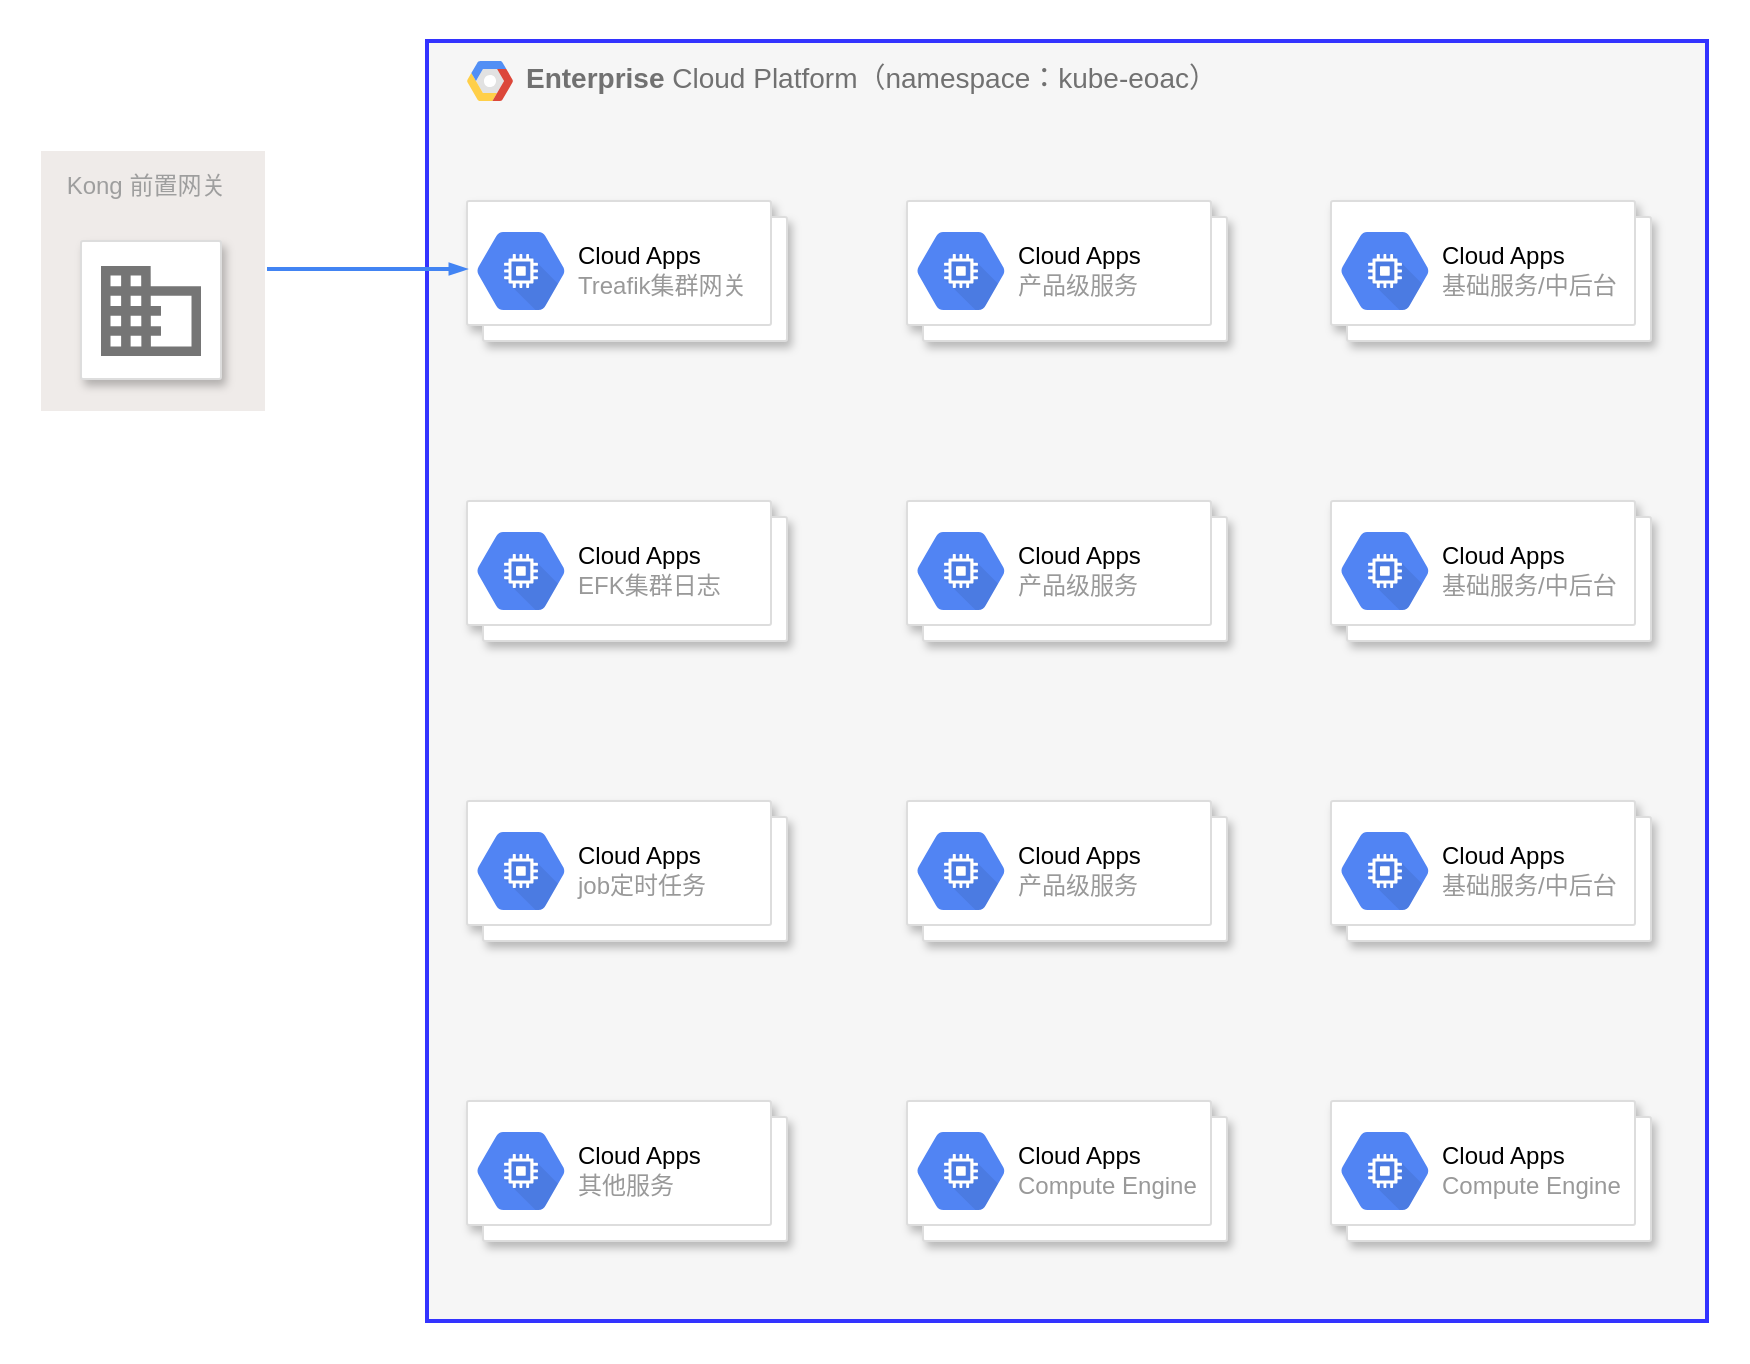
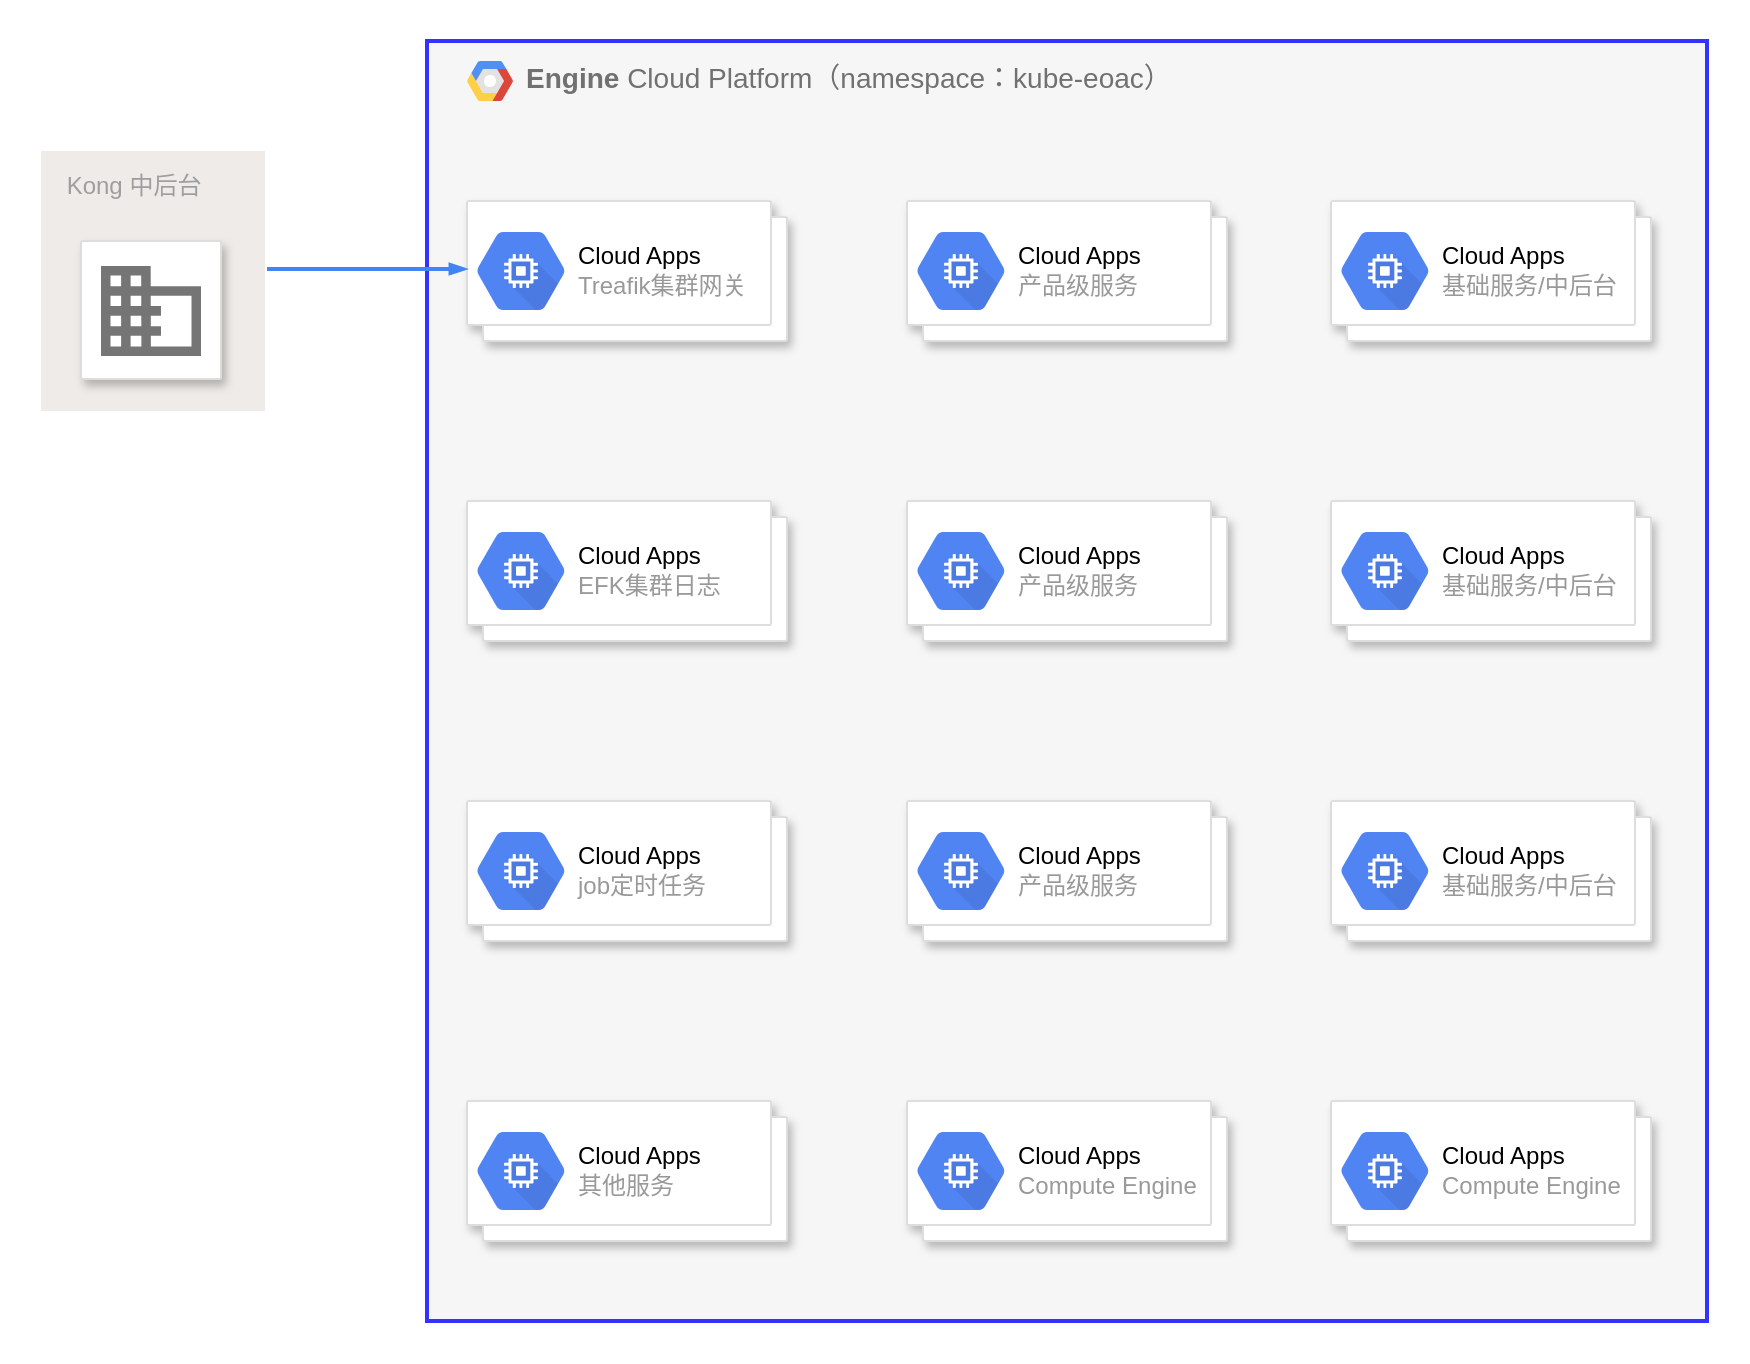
  <mxCell id="0" />
  <mxCell id="1" parent="0" />
- <mxCell id="2" value="&lt;b&gt;Enterprise&amp;nbsp;&lt;/b&gt;Cloud Platform（namespace：kube-eoac）" style="fillColor=#F6F6F6;strokeColor=#3333FF;shadow=0;gradientColor=none;fontSize=14;align=left;spacing=10;fontColor=#717171;9E9E9E;verticalAlign=top;spacingTop=-4;fontStyle=0;spacingLeft=40;html=1;strokeWidth=2;" parent="1" vertex="1"><mxGeometry x="213" y="20" width="640" height="640" as="geometry" /></mxCell>
+ <mxCell id="2" value="&lt;b&gt;Engine&amp;nbsp;&lt;/b&gt;Cloud Platform（namespace：kube-eoac）" style="fillColor=#F6F6F6;strokeColor=#3333FF;shadow=0;gradientColor=none;fontSize=14;align=left;spacing=10;fontColor=#717171;9E9E9E;verticalAlign=top;spacingTop=-4;fontStyle=0;spacingLeft=40;html=1;strokeWidth=2;" parent="1" vertex="1"><mxGeometry x="213" y="20" width="640" height="640" as="geometry" /></mxCell>
  <mxCell id="3" value="" style="shape=mxgraph.gcp2.google_cloud_platform;fillColor=#F6F6F6;strokeColor=none;shadow=0;gradientColor=none;" parent="2" vertex="1"><mxGeometry width="23" height="20" relative="1" as="geometry"><mxPoint x="20" y="10" as="offset" /></mxGeometry></mxCell>
  <mxCell id="4" value="" style="shape=mxgraph.gcp2.doubleRect;strokeColor=#dddddd;fillColor=#ffffff;shadow=1;strokeWidth=1;fontSize=12;fontColor=#9E9E9E;align=center;html=1;" parent="2" vertex="1"><mxGeometry x="20" y="230" width="160" height="70" as="geometry" /></mxCell>
  <mxCell id="5" value="&lt;font color=&quot;#000000&quot;&gt;Cloud Apps&lt;/font&gt;&lt;br&gt;EFK集群日志&lt;br&gt;" style="dashed=0;connectable=0;html=1;fillColor=#5184F3;strokeColor=none;shape=mxgraph.gcp2.compute_engine;part=1;labelPosition=right;verticalLabelPosition=middle;align=left;verticalAlign=middle;spacingLeft=5;fontColor=#999999;fontSize=12;" parent="4" vertex="1"><mxGeometry y="0.5" width="44" height="39" relative="1" as="geometry"><mxPoint x="5" y="-19.5" as="offset" /></mxGeometry></mxCell>
  <mxCell id="6" value="" style="shape=mxgraph.gcp2.doubleRect;strokeColor=#dddddd;fillColor=#ffffff;shadow=1;strokeWidth=1;fontSize=12;fontColor=#9E9E9E;align=center;html=1;" vertex="1" parent="2"><mxGeometry x="20" y="80" width="160" height="70" as="geometry" /></mxCell>
  <mxCell id="7" value="&lt;font color=&quot;#000000&quot;&gt;Cloud Apps&lt;/font&gt;&lt;br&gt;Treafik集群网关&lt;br&gt;" style="dashed=0;connectable=0;html=1;fillColor=#5184F3;strokeColor=none;shape=mxgraph.gcp2.compute_engine;part=1;labelPosition=right;verticalLabelPosition=middle;align=left;verticalAlign=middle;spacingLeft=5;fontColor=#999999;fontSize=12;" vertex="1" parent="6"><mxGeometry y="0.5" width="44" height="39" relative="1" as="geometry"><mxPoint x="5" y="-19.5" as="offset" /></mxGeometry></mxCell>
  <mxCell id="8" value="" style="shape=mxgraph.gcp2.doubleRect;strokeColor=#dddddd;fillColor=#ffffff;shadow=1;strokeWidth=1;fontSize=12;fontColor=#9E9E9E;align=center;html=1;" vertex="1" parent="2"><mxGeometry x="20" y="380" width="160" height="70" as="geometry" /></mxCell>
  <mxCell id="9" value="&lt;font color=&quot;#000000&quot;&gt;Cloud Apps&lt;/font&gt;&lt;br&gt;job定时任务&lt;br&gt;" style="dashed=0;connectable=0;html=1;fillColor=#5184F3;strokeColor=none;shape=mxgraph.gcp2.compute_engine;part=1;labelPosition=right;verticalLabelPosition=middle;align=left;verticalAlign=middle;spacingLeft=5;fontColor=#999999;fontSize=12;" vertex="1" parent="8"><mxGeometry y="0.5" width="44" height="39" relative="1" as="geometry"><mxPoint x="5" y="-19.5" as="offset" /></mxGeometry></mxCell>
  <mxCell id="10" value="" style="shape=mxgraph.gcp2.doubleRect;strokeColor=#dddddd;fillColor=#ffffff;shadow=1;strokeWidth=1;fontSize=12;fontColor=#9E9E9E;align=center;html=1;" vertex="1" parent="2"><mxGeometry x="20" y="530" width="160" height="70" as="geometry" /></mxCell>
  <mxCell id="11" value="&lt;font color=&quot;#000000&quot;&gt;Cloud Apps&lt;/font&gt;&lt;br&gt;其他服务&lt;br&gt;" style="dashed=0;connectable=0;html=1;fillColor=#5184F3;strokeColor=none;shape=mxgraph.gcp2.compute_engine;part=1;labelPosition=right;verticalLabelPosition=middle;align=left;verticalAlign=middle;spacingLeft=5;fontColor=#999999;fontSize=12;" vertex="1" parent="10"><mxGeometry y="0.5" width="44" height="39" relative="1" as="geometry"><mxPoint x="5" y="-19.5" as="offset" /></mxGeometry></mxCell>
  <mxCell id="12" value="" style="shape=mxgraph.gcp2.doubleRect;strokeColor=#dddddd;fillColor=#ffffff;shadow=1;strokeWidth=1;fontSize=12;fontColor=#9E9E9E;align=center;html=1;" vertex="1" parent="2"><mxGeometry x="240" y="230" width="160" height="70" as="geometry" /></mxCell>
  <mxCell id="13" value="&lt;font color=&quot;#000000&quot;&gt;Cloud Apps&lt;/font&gt;&lt;br&gt;产品级服务&lt;br&gt;" style="dashed=0;connectable=0;html=1;fillColor=#5184F3;strokeColor=none;shape=mxgraph.gcp2.compute_engine;part=1;labelPosition=right;verticalLabelPosition=middle;align=left;verticalAlign=middle;spacingLeft=5;fontColor=#999999;fontSize=12;" vertex="1" parent="12"><mxGeometry y="0.5" width="44" height="39" relative="1" as="geometry"><mxPoint x="5" y="-19.5" as="offset" /></mxGeometry></mxCell>
  <mxCell id="14" value="" style="shape=mxgraph.gcp2.doubleRect;strokeColor=#dddddd;fillColor=#ffffff;shadow=1;strokeWidth=1;fontSize=12;fontColor=#9E9E9E;align=center;html=1;" vertex="1" parent="2"><mxGeometry x="240" y="80" width="160" height="70" as="geometry" /></mxCell>
  <mxCell id="15" value="&lt;font color=&quot;#000000&quot;&gt;Cloud Apps&lt;/font&gt;&lt;br&gt;产品级服务&lt;br&gt;" style="dashed=0;connectable=0;html=1;fillColor=#5184F3;strokeColor=none;shape=mxgraph.gcp2.compute_engine;part=1;labelPosition=right;verticalLabelPosition=middle;align=left;verticalAlign=middle;spacingLeft=5;fontColor=#999999;fontSize=12;" vertex="1" parent="14"><mxGeometry y="0.5" width="44" height="39" relative="1" as="geometry"><mxPoint x="5" y="-19.5" as="offset" /></mxGeometry></mxCell>
  <mxCell id="16" value="" style="shape=mxgraph.gcp2.doubleRect;strokeColor=#dddddd;fillColor=#ffffff;shadow=1;strokeWidth=1;fontSize=12;fontColor=#9E9E9E;align=center;html=1;" vertex="1" parent="2"><mxGeometry x="240" y="380" width="160" height="70" as="geometry" /></mxCell>
  <mxCell id="17" value="&lt;font color=&quot;#000000&quot;&gt;Cloud Apps&lt;br&gt;&lt;/font&gt;产品级服务&lt;br&gt;" style="dashed=0;connectable=0;html=1;fillColor=#5184F3;strokeColor=none;shape=mxgraph.gcp2.compute_engine;part=1;labelPosition=right;verticalLabelPosition=middle;align=left;verticalAlign=middle;spacingLeft=5;fontColor=#999999;fontSize=12;" vertex="1" parent="16"><mxGeometry y="0.5" width="44" height="39" relative="1" as="geometry"><mxPoint x="5" y="-19.5" as="offset" /></mxGeometry></mxCell>
  <mxCell id="18" value="" style="shape=mxgraph.gcp2.doubleRect;strokeColor=#dddddd;fillColor=#ffffff;shadow=1;strokeWidth=1;fontSize=12;fontColor=#9E9E9E;align=center;html=1;" vertex="1" parent="2"><mxGeometry x="240" y="530" width="160" height="70" as="geometry" /></mxCell>
  <mxCell id="19" value="&lt;font color=&quot;#000000&quot;&gt;Cloud Apps&lt;/font&gt;&lt;br&gt;Compute Engine" style="dashed=0;connectable=0;html=1;fillColor=#5184F3;strokeColor=none;shape=mxgraph.gcp2.compute_engine;part=1;labelPosition=right;verticalLabelPosition=middle;align=left;verticalAlign=middle;spacingLeft=5;fontColor=#999999;fontSize=12;" vertex="1" parent="18"><mxGeometry y="0.5" width="44" height="39" relative="1" as="geometry"><mxPoint x="5" y="-19.5" as="offset" /></mxGeometry></mxCell>
  <mxCell id="20" value="" style="shape=mxgraph.gcp2.doubleRect;strokeColor=#dddddd;fillColor=#ffffff;shadow=1;strokeWidth=1;fontSize=12;fontColor=#9E9E9E;align=center;html=1;" vertex="1" parent="2"><mxGeometry x="452" y="230" width="160" height="70" as="geometry" /></mxCell>
  <mxCell id="21" value="&lt;font color=&quot;#000000&quot;&gt;Cloud Apps&lt;/font&gt;&lt;br&gt;基础服务/中后台&lt;br&gt;" style="dashed=0;connectable=0;html=1;fillColor=#5184F3;strokeColor=none;shape=mxgraph.gcp2.compute_engine;part=1;labelPosition=right;verticalLabelPosition=middle;align=left;verticalAlign=middle;spacingLeft=5;fontColor=#999999;fontSize=12;" vertex="1" parent="20"><mxGeometry y="0.5" width="44" height="39" relative="1" as="geometry"><mxPoint x="5" y="-19.5" as="offset" /></mxGeometry></mxCell>
  <mxCell id="22" value="" style="shape=mxgraph.gcp2.doubleRect;strokeColor=#dddddd;fillColor=#ffffff;shadow=1;strokeWidth=1;fontSize=12;fontColor=#9E9E9E;align=center;html=1;" vertex="1" parent="2"><mxGeometry x="452" y="80" width="160" height="70" as="geometry" /></mxCell>
  <mxCell id="23" value="&lt;font color=&quot;#000000&quot;&gt;Cloud Apps&lt;/font&gt;&lt;br&gt;基础服务/中后台&lt;br&gt;" style="dashed=0;connectable=0;html=1;fillColor=#5184F3;strokeColor=none;shape=mxgraph.gcp2.compute_engine;part=1;labelPosition=right;verticalLabelPosition=middle;align=left;verticalAlign=middle;spacingLeft=5;fontColor=#999999;fontSize=12;" vertex="1" parent="22"><mxGeometry y="0.5" width="44" height="39" relative="1" as="geometry"><mxPoint x="5" y="-19.5" as="offset" /></mxGeometry></mxCell>
  <mxCell id="24" value="" style="shape=mxgraph.gcp2.doubleRect;strokeColor=#dddddd;fillColor=#ffffff;shadow=1;strokeWidth=1;fontSize=12;fontColor=#9E9E9E;align=center;html=1;" vertex="1" parent="2"><mxGeometry x="452" y="380" width="160" height="70" as="geometry" /></mxCell>
  <mxCell id="25" value="&lt;font color=&quot;#000000&quot;&gt;Cloud Apps&lt;/font&gt;&lt;br&gt;基础服务/中后台&lt;br&gt;" style="dashed=0;connectable=0;html=1;fillColor=#5184F3;strokeColor=none;shape=mxgraph.gcp2.compute_engine;part=1;labelPosition=right;verticalLabelPosition=middle;align=left;verticalAlign=middle;spacingLeft=5;fontColor=#999999;fontSize=12;" vertex="1" parent="24"><mxGeometry y="0.5" width="44" height="39" relative="1" as="geometry"><mxPoint x="5" y="-19.5" as="offset" /></mxGeometry></mxCell>
  <mxCell id="26" value="" style="shape=mxgraph.gcp2.doubleRect;strokeColor=#dddddd;fillColor=#ffffff;shadow=1;strokeWidth=1;fontSize=12;fontColor=#9E9E9E;align=center;html=1;" vertex="1" parent="2"><mxGeometry x="452" y="530" width="160" height="70" as="geometry" /></mxCell>
  <mxCell id="27" value="&lt;font color=&quot;#000000&quot;&gt;Cloud Apps&lt;/font&gt;&lt;br&gt;Compute Engine" style="dashed=0;connectable=0;html=1;fillColor=#5184F3;strokeColor=none;shape=mxgraph.gcp2.compute_engine;part=1;labelPosition=right;verticalLabelPosition=middle;align=left;verticalAlign=middle;spacingLeft=5;fontColor=#999999;fontSize=12;" vertex="1" parent="26"><mxGeometry y="0.5" width="44" height="39" relative="1" as="geometry"><mxPoint x="5" y="-19.5" as="offset" /></mxGeometry></mxCell>
- <mxCell id="28" value="&amp;nbsp;Kong 前置网关&lt;br&gt;" style="rounded=1;absoluteArcSize=1;arcSize=0;html=1;strokeColor=none;gradientColor=none;shadow=0;dashed=0;fontSize=12;fontColor=#9E9E9E;align=left;verticalAlign=top;spacing=10;spacingTop=-4;fillColor=#EFEBE9;" parent="1" vertex="1"><mxGeometry x="20" y="75" width="112" height="130" as="geometry" /></mxCell>
+ <mxCell id="28" value="&amp;nbsp;Kong 中后台&lt;br&gt;" style="rounded=1;absoluteArcSize=1;arcSize=0;html=1;strokeColor=none;gradientColor=none;shadow=0;dashed=0;fontSize=12;fontColor=#9E9E9E;align=left;verticalAlign=top;spacing=10;spacingTop=-4;fillColor=#EFEBE9;" parent="1" vertex="1"><mxGeometry x="20" y="75" width="112" height="130" as="geometry" /></mxCell>
  <mxCell id="29" value="" style="strokeColor=#dddddd;fillColor=#ffffff;shadow=1;strokeWidth=1;rounded=1;absoluteArcSize=1;arcSize=2;labelPosition=center;verticalLabelPosition=middle;align=center;verticalAlign=bottom;spacingLeft=0;fontColor=#999999;fontSize=12;whiteSpace=wrap;spacingBottom=2;html=1;" parent="1" vertex="1"><mxGeometry x="40" y="120" width="70" height="69" as="geometry" /></mxCell>
  <mxCell id="30" value="" style="dashed=0;connectable=0;html=1;fillColor=#757575;strokeColor=none;shape=mxgraph.gcp2.database;part=1;" parent="29" vertex="1"><mxGeometry x="0.5" width="50" height="45" relative="1" as="geometry"><mxPoint x="-25" y="12.5" as="offset" /></mxGeometry></mxCell>
  <mxCell id="31" value="" style="edgeStyle=orthogonalEdgeStyle;fontSize=12;html=1;endArrow=blockThin;endFill=1;rounded=0;strokeWidth=2;endSize=4;startSize=4;dashed=0;strokeColor=#4284F3;" edge="1" parent="1"><mxGeometry width="100" relative="1" as="geometry"><mxPoint x="133" y="134" as="sourcePoint" /><mxPoint x="233" y="134" as="targetPoint" /></mxGeometry></mxCell>
